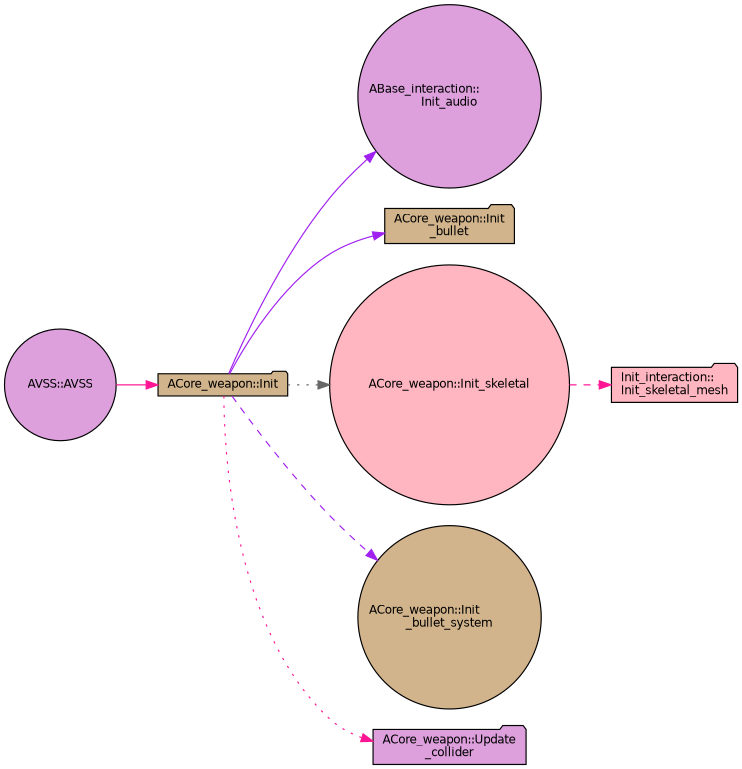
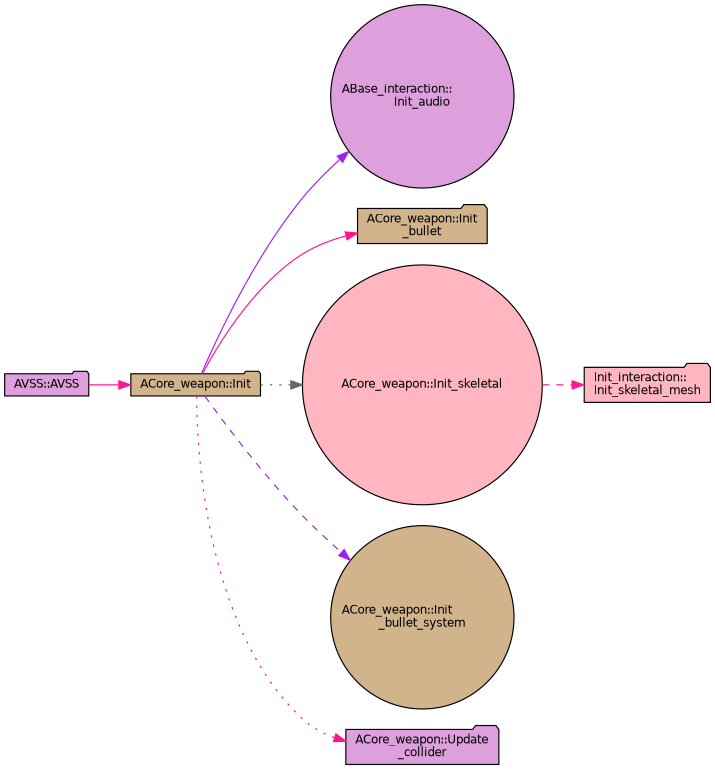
  digraph {
    rankdir=LR
    node [color=black fillcolor=plum fontname=Helvetica fontsize=10 shape=circle style=filled]
    edge [color=deeppink fontname=Helvetica fontsize=10 labelfontname=Helvetica labelfontsize=10 style=solid]
-   n1 [fontcolor=black height=0.2 label="AVSS::AVSS" width=0.4]
+   n1 [fontcolor=black height=0.2 label="AVSS::AVSS" shape=folder width=0.4]
    n2 [fillcolor=tan height=0.2 label="ACore_weapon::Init" shape=folder width=0.4]
    n3 [height=0.2 label="ABase_interaction::\lInit_audio" width=0.4]
    n4 [fillcolor=tan height=0.2 label="ACore_weapon::Init\l_bullet" shape=folder width=0.4]
    n5 [fillcolor=lightpink height=0.2 label="ACore_weapon::Init_skeletal" width=0.4]
    n6 [fillcolor=tan height=0.2 label="ACore_weapon::Init\l_bullet_system" width=0.4]
    n7 [height=0.2 label="ACore_weapon::Update\l_collider" shape=folder width=0.4]
    n8 [fillcolor=lightpink height=0.2 label="Init_interaction::\lInit_skeletal_mesh" shape=folder width=0.4]
    n1 -> n2
    n2 -> n3 [color=purple]
-   n2 -> n4 [color=purple]
+   n2 -> n4
    n2 -> n5 [color=gray40 style=dotted]
    n2 -> n6 [color=purple style=dashed]
    n2 -> n7 [style=dotted]
    n5 -> n8 [style=dashed]
  }
